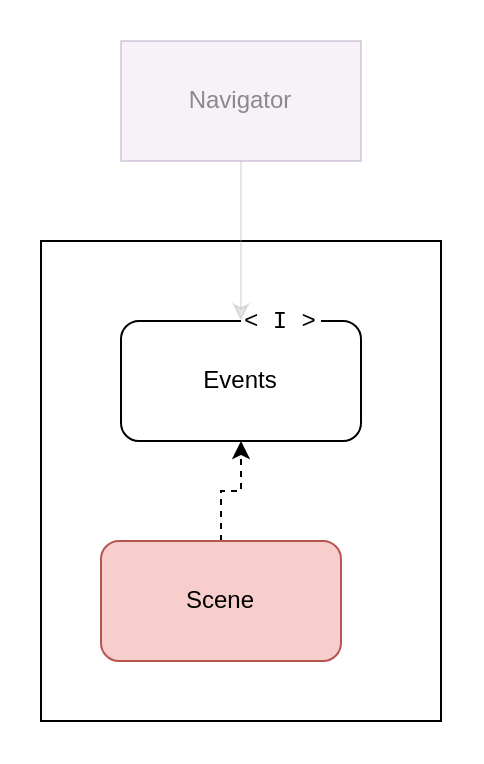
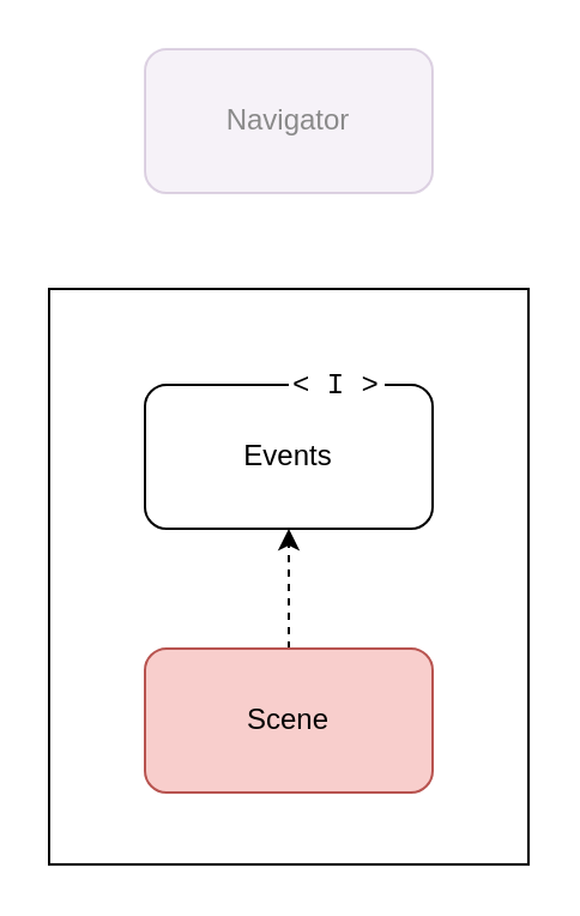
  <mxCell id="0" />
  <mxCell id="1" parent="0" />
  <mxCell id="2" value="" style="rounded=0;whiteSpace=wrap;html=1;" vertex="1" parent="1"><mxGeometry x="20" y="120" width="200" height="240" as="geometry" /></mxCell>
  <mxCell id="3" style="edgeStyle=orthogonalEdgeStyle;rounded=0;orthogonalLoop=1;jettySize=auto;html=1;exitX=0.5;exitY=0;exitDx=0;exitDy=0;entryX=0.5;entryY=1;entryDx=0;entryDy=0;dashed=1;" edge="1" parent="1" source="4" target="5"><mxGeometry relative="1" as="geometry" /></mxCell>
- <mxCell id="4" value="Scene" style="rounded=1;whiteSpace=wrap;html=1;fillColor=#f8cecc;strokeColor=#b85450;" vertex="1" parent="1"><mxGeometry x="50" y="270" width="120" height="60" as="geometry" /></mxCell>
+ <mxCell id="4" value="Scene" style="rounded=1;whiteSpace=wrap;html=1;fillColor=#f8cecc;strokeColor=#b85450;" vertex="1" parent="1"><mxGeometry x="60" y="270" width="120" height="60" as="geometry" /></mxCell>
  <mxCell id="5" value="Events" style="rounded=1;whiteSpace=wrap;html=1;" vertex="1" parent="1"><mxGeometry x="60" y="160" width="120" height="60" as="geometry" /></mxCell>
  <mxCell id="6" value="&lt;font face=&quot;Courier New&quot;&gt;&amp;lt; I &amp;gt;&lt;/font&gt;" style="text;html=1;strokeColor=none;fillColor=#ffffff;align=center;verticalAlign=middle;whiteSpace=wrap;rounded=0;" vertex="1" parent="1"><mxGeometry x="120" y="150" width="40" height="20" as="geometry" /></mxCell>
- <mxCell id="7" style="edgeStyle=orthogonalEdgeStyle;rounded=0;orthogonalLoop=1;jettySize=auto;html=1;exitX=0.5;exitY=1;exitDx=0;exitDy=0;entryX=0.5;entryY=0;entryDx=0;entryDy=0;opacity=30;strokeColor=#A8A8A8;" edge="1" parent="1" source="8" target="5"><mxGeometry relative="1" as="geometry" /></mxCell>
- <mxCell id="8" value="&lt;font color=&quot;#8a8a8a&quot;&gt;Navigator&lt;/font&gt;" style="whiteSpace=wrap;html=1;fillColor=#e1d5e7;strokeColor=#9673a6;opacity=30;rounded=0;" vertex="1" parent="1"><mxGeometry x="60" y="20" width="120" height="60" as="geometry" /></mxCell>
+ <mxCell id="8" value="&lt;font color=&quot;#8a8a8a&quot;&gt;Navigator&lt;/font&gt;" style="rounded=1;whiteSpace=wrap;html=1;fillColor=#e1d5e7;strokeColor=#9673a6;opacity=30;" vertex="1" parent="1"><mxGeometry x="60" y="20" width="120" height="60" as="geometry" /></mxCell>
